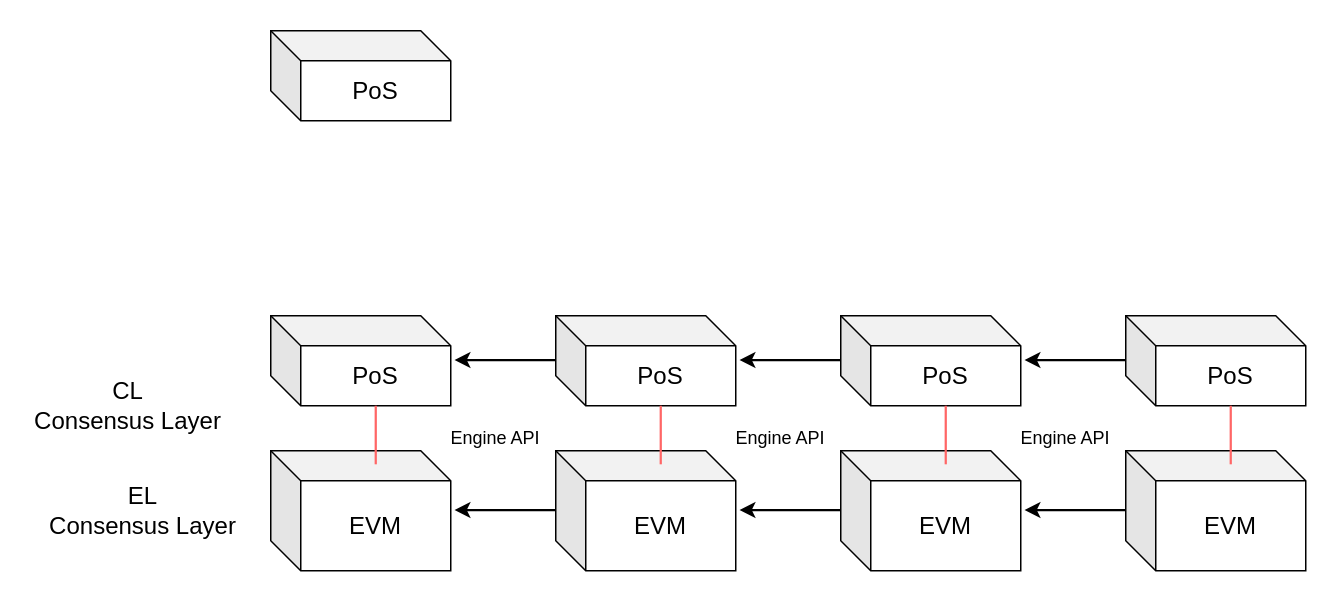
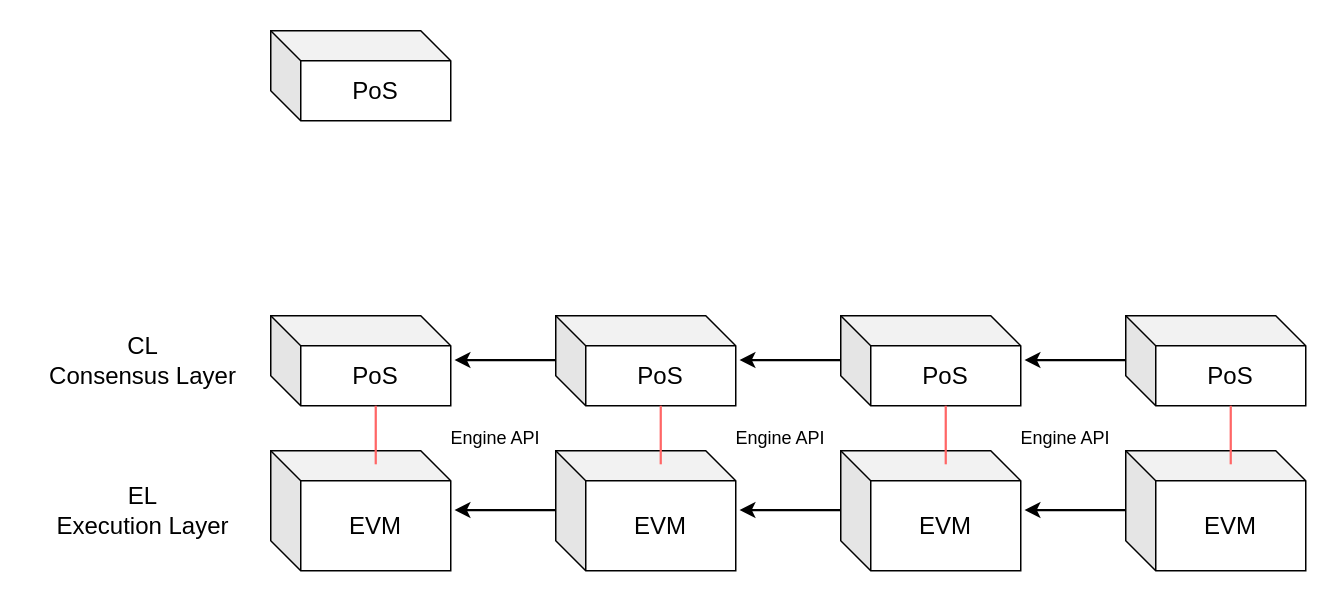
  <mxCell id="0" />
  <mxCell id="1" parent="0" />
  <mxCell id="2" value="&lt;font style=&quot;font-size: 16px&quot;&gt;EVM&lt;/font&gt;" style="shape=cube;whiteSpace=wrap;html=1;boundedLbl=1;backgroundOutline=1;darkOpacity=0.05;darkOpacity2=0.1;" parent="1" vertex="1"><mxGeometry x="180" y="300" width="120" height="80" as="geometry" /></mxCell>
  <mxCell id="3" value="&lt;span style=&quot;font-size: 16px&quot;&gt;EVM&lt;/span&gt;" style="shape=cube;whiteSpace=wrap;html=1;boundedLbl=1;backgroundOutline=1;darkOpacity=0.05;darkOpacity2=0.1;" parent="1" vertex="1"><mxGeometry x="370" y="300" width="120" height="80" as="geometry" /></mxCell>
  <mxCell id="4" value="&lt;span style=&quot;font-size: 16px&quot;&gt;EVM&lt;/span&gt;" style="shape=cube;whiteSpace=wrap;html=1;boundedLbl=1;backgroundOutline=1;darkOpacity=0.05;darkOpacity2=0.1;" parent="1" vertex="1"><mxGeometry x="560" y="300" width="120" height="80" as="geometry" /></mxCell>
  <mxCell id="5" value="&lt;span style=&quot;font-size: 16px&quot;&gt;EVM&lt;/span&gt;" style="shape=cube;whiteSpace=wrap;html=1;boundedLbl=1;backgroundOutline=1;darkOpacity=0.05;darkOpacity2=0.1;" parent="1" vertex="1"><mxGeometry x="750" y="300" width="120" height="80" as="geometry" /></mxCell>
  <mxCell id="6" value="&lt;font style=&quot;font-size: 16px&quot;&gt;PoS&lt;/font&gt;" style="shape=cube;whiteSpace=wrap;html=1;boundedLbl=1;backgroundOutline=1;darkOpacity=0.05;darkOpacity2=0.1;" parent="1" vertex="1"><mxGeometry x="180" y="210" width="120" height="60" as="geometry" /></mxCell>
  <mxCell id="7" value="&lt;span style=&quot;font-size: 16px&quot;&gt;PoS&lt;/span&gt;" style="shape=cube;whiteSpace=wrap;html=1;boundedLbl=1;backgroundOutline=1;darkOpacity=0.05;darkOpacity2=0.1;" parent="1" vertex="1"><mxGeometry x="370" y="210" width="120" height="60" as="geometry" /></mxCell>
  <mxCell id="8" value="&lt;span style=&quot;font-size: 16px&quot;&gt;PoS&lt;/span&gt;" style="shape=cube;whiteSpace=wrap;html=1;boundedLbl=1;backgroundOutline=1;darkOpacity=0.05;darkOpacity2=0.1;" parent="1" vertex="1"><mxGeometry x="560" y="210" width="120" height="60" as="geometry" /></mxCell>
  <mxCell id="9" value="&lt;span style=&quot;font-size: 16px&quot;&gt;PoS&lt;/span&gt;" style="shape=cube;whiteSpace=wrap;html=1;boundedLbl=1;backgroundOutline=1;darkOpacity=0.05;darkOpacity2=0.1;" parent="1" vertex="1"><mxGeometry x="750" y="210" width="120" height="60" as="geometry" /></mxCell>
  <mxCell id="10" value="" style="endArrow=classic;html=1;rounded=0;strokeWidth=1.5;fontSize=16;exitX=-0.021;exitY=0.525;exitDx=0;exitDy=0;exitPerimeter=0;" parent="1" edge="1"><mxGeometry width="50" height="50" relative="1" as="geometry"><mxPoint x="560" y="339.5" as="sourcePoint" /><mxPoint x="492.52" y="339.5" as="targetPoint" /></mxGeometry></mxCell>
  <mxCell id="11" value="" style="endArrow=classic;html=1;rounded=0;strokeWidth=1.5;fontSize=16;exitX=-0.021;exitY=0.525;exitDx=0;exitDy=0;exitPerimeter=0;" parent="1" edge="1"><mxGeometry width="50" height="50" relative="1" as="geometry"><mxPoint x="370" y="339.5" as="sourcePoint" /><mxPoint x="302.52" y="339.5" as="targetPoint" /></mxGeometry></mxCell>
  <mxCell id="12" value="" style="endArrow=classic;html=1;rounded=0;strokeWidth=1.5;fontSize=16;exitX=-0.021;exitY=0.525;exitDx=0;exitDy=0;exitPerimeter=0;" parent="1" edge="1"><mxGeometry width="50" height="50" relative="1" as="geometry"><mxPoint x="750" y="339.5" as="sourcePoint" /><mxPoint x="682.52" y="339.5" as="targetPoint" /></mxGeometry></mxCell>
  <mxCell id="13" value="" style="endArrow=classic;html=1;rounded=0;strokeWidth=1.5;fontSize=16;exitX=-0.021;exitY=0.525;exitDx=0;exitDy=0;exitPerimeter=0;" parent="1" edge="1"><mxGeometry width="50" height="50" relative="1" as="geometry"><mxPoint x="750" y="239.5" as="sourcePoint" /><mxPoint x="682.52" y="239.5" as="targetPoint" /></mxGeometry></mxCell>
  <mxCell id="14" value="" style="endArrow=classic;html=1;rounded=0;strokeWidth=1.5;fontSize=16;exitX=-0.021;exitY=0.525;exitDx=0;exitDy=0;exitPerimeter=0;" parent="1" edge="1"><mxGeometry width="50" height="50" relative="1" as="geometry"><mxPoint x="560" y="239.5" as="sourcePoint" /><mxPoint x="492.52" y="239.5" as="targetPoint" /></mxGeometry></mxCell>
  <mxCell id="15" value="" style="endArrow=classic;html=1;rounded=0;strokeWidth=1.5;fontSize=16;exitX=-0.021;exitY=0.525;exitDx=0;exitDy=0;exitPerimeter=0;" parent="1" edge="1"><mxGeometry width="50" height="50" relative="1" as="geometry"><mxPoint x="370" y="239.5" as="sourcePoint" /><mxPoint x="302.52" y="239.5" as="targetPoint" /></mxGeometry></mxCell>
  <mxCell id="16" value="" style="endArrow=none;html=1;rounded=0;strokeWidth=1.5;fontSize=16;strokeColor=#FF6666;entryX=0;entryY=0;entryDx=70;entryDy=60;entryPerimeter=0;" parent="1" target="6" edge="1"><mxGeometry width="50" height="50" relative="1" as="geometry"><mxPoint x="250" y="309.04" as="sourcePoint" /><mxPoint x="250" y="280" as="targetPoint" /></mxGeometry></mxCell>
  <mxCell id="17" value="" style="endArrow=none;html=1;rounded=0;strokeWidth=1.5;fontSize=16;strokeColor=#FF6666;entryX=0;entryY=0;entryDx=70;entryDy=60;entryPerimeter=0;" parent="1" edge="1"><mxGeometry width="50" height="50" relative="1" as="geometry"><mxPoint x="440" y="309.04" as="sourcePoint" /><mxPoint x="440" y="270" as="targetPoint" /></mxGeometry></mxCell>
  <mxCell id="18" value="" style="endArrow=none;html=1;rounded=0;strokeWidth=1.5;fontSize=16;strokeColor=#FF6666;entryX=0;entryY=0;entryDx=70;entryDy=60;entryPerimeter=0;" parent="1" edge="1"><mxGeometry width="50" height="50" relative="1" as="geometry"><mxPoint x="630" y="309.04" as="sourcePoint" /><mxPoint x="630" y="270" as="targetPoint" /></mxGeometry></mxCell>
  <mxCell id="19" value="" style="endArrow=none;html=1;rounded=0;strokeWidth=1.5;fontSize=16;strokeColor=#FF6666;entryX=0;entryY=0;entryDx=70;entryDy=60;entryPerimeter=0;" parent="1" edge="1"><mxGeometry width="50" height="50" relative="1" as="geometry"><mxPoint x="820" y="309.04" as="sourcePoint" /><mxPoint x="820" y="270" as="targetPoint" /></mxGeometry></mxCell>
  <mxCell id="20" value="&lt;font style=&quot;font-size: 12px;&quot;&gt;Engine API&lt;/font&gt;" style="text;html=1;strokeColor=none;fillColor=none;align=center;verticalAlign=middle;whiteSpace=wrap;rounded=0;fontSize=16;" parent="1" vertex="1"><mxGeometry x="280" y="280" width="100" height="20" as="geometry" /></mxCell>
  <mxCell id="21" value="&lt;font style=&quot;font-size: 12px;&quot;&gt;Engine API&lt;/font&gt;" style="text;html=1;strokeColor=none;fillColor=none;align=center;verticalAlign=middle;whiteSpace=wrap;rounded=0;fontSize=16;" parent="1" vertex="1"><mxGeometry x="470" y="280" width="100" height="20" as="geometry" /></mxCell>
  <mxCell id="22" value="&lt;font style=&quot;font-size: 12px;&quot;&gt;Engine API&lt;/font&gt;" style="text;html=1;strokeColor=none;fillColor=none;align=center;verticalAlign=middle;whiteSpace=wrap;rounded=0;fontSize=16;" parent="1" vertex="1"><mxGeometry x="660" y="280" width="100" height="20" as="geometry" /></mxCell>
- <mxCell id="23" value="&lt;font style=&quot;font-size: 16px;&quot;&gt;CL&lt;br&gt;Consensus Layer&lt;/font&gt;" style="text;html=1;strokeColor=none;fillColor=none;align=center;verticalAlign=middle;whiteSpace=wrap;rounded=0;fontSize=12;" parent="1" vertex="1"><mxGeometry x="10" y="255" width="150" height="30" as="geometry" /></mxCell>
- <mxCell id="24" value="&lt;font style=&quot;font-size: 16px;&quot;&gt;EL&lt;br&gt;Consensus Layer&lt;/font&gt;" style="text;html=1;strokeColor=none;fillColor=none;align=center;verticalAlign=middle;whiteSpace=wrap;rounded=0;fontSize=12;" parent="1" vertex="1"><mxGeometry y="325" width="150" height="30" as="geometry" x="20" /></mxCell>
+ <mxCell id="23" value="&lt;font style=&quot;font-size: 16px;&quot;&gt;CL&lt;br&gt;Consensus Layer&lt;/font&gt;" style="text;html=1;strokeColor=none;fillColor=none;align=center;verticalAlign=middle;whiteSpace=wrap;rounded=0;fontSize=12;" parent="1" vertex="1"><mxGeometry y="225" width="150" height="30" as="geometry" x="20" /></mxCell>
+ <mxCell id="24" value="&lt;font style=&quot;font-size: 16px;&quot;&gt;EL&lt;br&gt;Execution Layer&lt;/font&gt;" style="text;html=1;strokeColor=none;fillColor=none;align=center;verticalAlign=middle;whiteSpace=wrap;rounded=0;fontSize=12;" parent="1" vertex="1"><mxGeometry y="325" width="150" height="30" as="geometry" x="20" /></mxCell>
  <mxCell id="25" value="&lt;font style=&quot;font-size: 16px&quot;&gt;PoS&lt;/font&gt;" style="shape=cube;whiteSpace=wrap;html=1;boundedLbl=1;backgroundOutline=1;darkOpacity=0.05;darkOpacity2=0.1;" vertex="1" parent="1"><mxGeometry x="180" y="20" width="120" height="60" as="geometry" /></mxCell>
